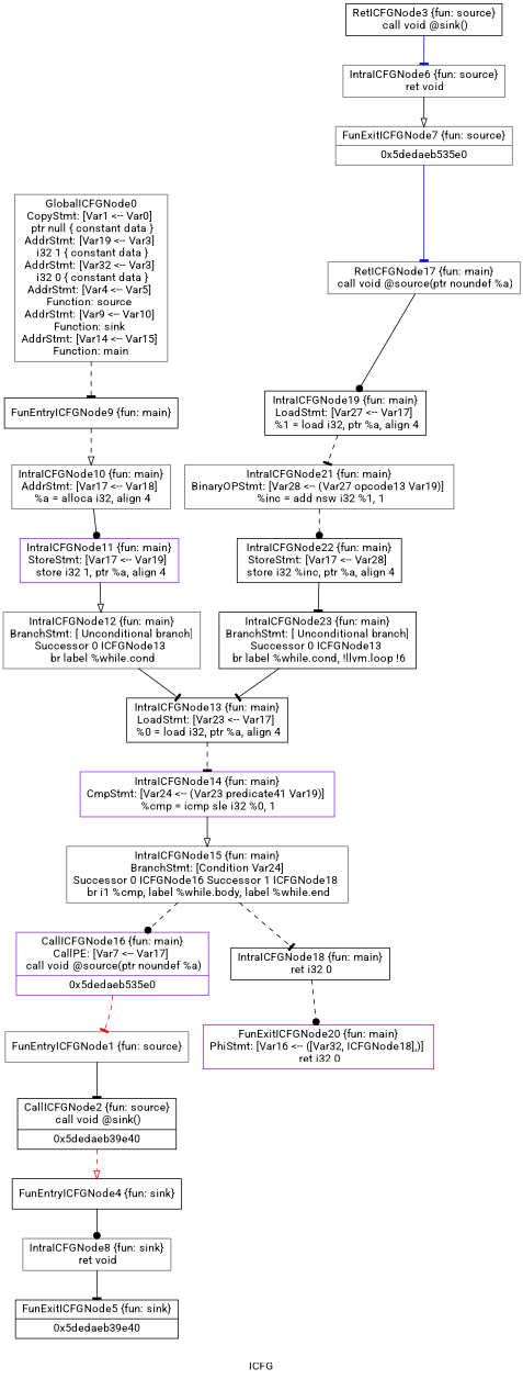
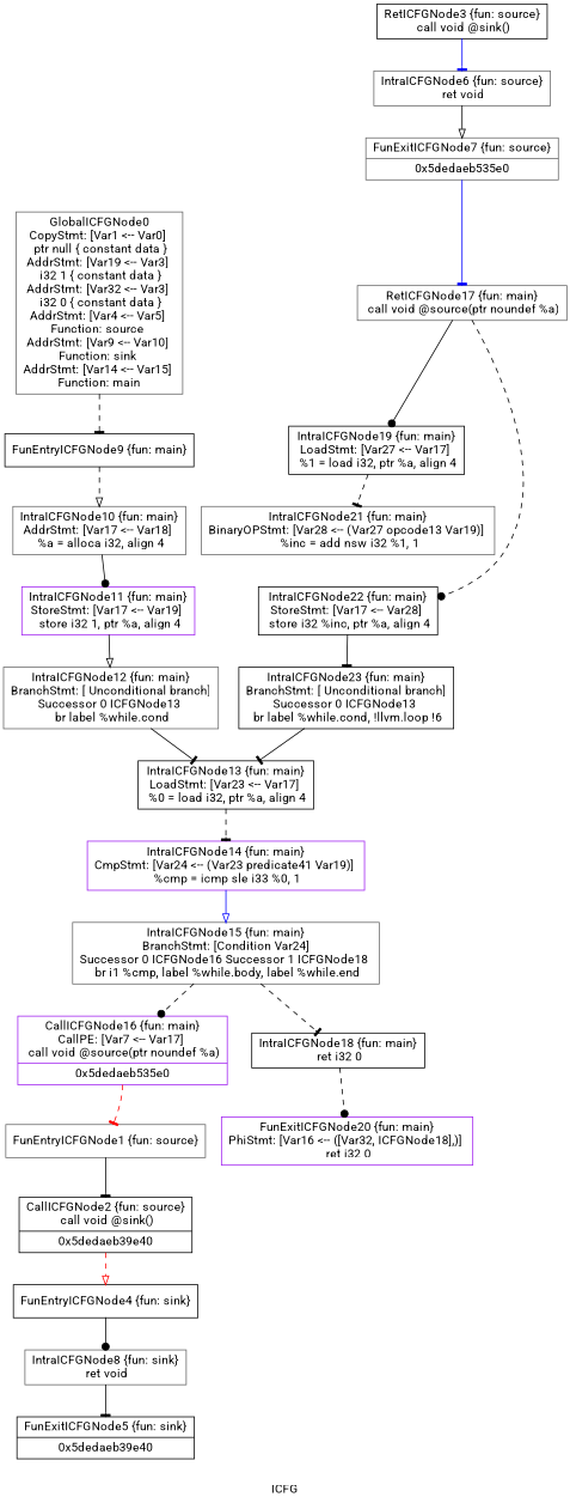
  digraph {
    fontname=Roboto
    label=ICFG
    node [color=gray40 fontname=Roboto shape=record]
    edge [arrowhead=tee fontname=Roboto style=solid]
    n1 [label="{GlobalICFGNode0\nCopyStmt: [Var1 \<-- Var0]  \n ptr null \{ constant data \}\nAddrStmt: [Var19 \<-- Var3]  \n i32 1 \{ constant data \}\nAddrStmt: [Var32 \<-- Var3]  \n i32 0 \{ constant data \}\nAddrStmt: [Var4 \<-- Var5]  \nFunction: source \nAddrStmt: [Var9 \<-- Var10]  \nFunction: sink \nAddrStmt: [Var14 \<-- Var15]  \nFunction: main }"]
    n2 [color=black label="{FunEntryICFGNode9 \{fun: main\}}"]
    n3 [label="{IntraICFGNode10 \{fun: main\}\nAddrStmt: [Var17 \<-- Var18]  \n   %a = alloca i32, align 4 }"]
    n4 [color=purple label="{IntraICFGNode11 \{fun: main\}\nStoreStmt: [Var17 \<-- Var19]  \n   store i32 1, ptr %a, align 4 }"]
    n5 [label="{FunEntryICFGNode1 \{fun: source\}}"]
    n6 [color=black label="{CallICFGNode2 \{fun: source\}\n   call void @sink() |{<s0>0x5dedaeb39e40}}"]
    n7 [color=black label="{FunEntryICFGNode4 \{fun: sink\}}"]
    n8 [label="{IntraICFGNode8 \{fun: sink\}\n   ret void }"]
    n9 [color=black label="{FunExitICFGNode5 \{fun: sink\}|{<s0>0x5dedaeb39e40}}"]
    n10 [color=black label="{RetICFGNode3 \{fun: source\}\n   call void @sink() }"]
    n11 [label="{IntraICFGNode6 \{fun: source\}\n   ret void }"]
    n12 [label="{FunExitICFGNode7 \{fun: source\}|{<s0>0x5dedaeb535e0}}"]
    n13 [label="{RetICFGNode17 \{fun: main\}\n   call void @source(ptr noundef %a) }"]
    n14 [color=black label="{IntraICFGNode19 \{fun: main\}\nLoadStmt: [Var27 \<-- Var17]  \n   %1 = load i32, ptr %a, align 4 }"]
    n15 [label="{IntraICFGNode21 \{fun: main\}\nBinaryOPStmt: [Var28 \<-- (Var27 opcode13 Var19)]  \n   %inc = add nsw i32 %1, 1 }"]
    n16 [label="{IntraICFGNode12 \{fun: main\}\nBranchStmt: [ Unconditional branch]\nSuccessor 0 ICFGNode13   \n   br label %while.cond }"]
    n17 [color=black label="{IntraICFGNode13 \{fun: main\}\nLoadStmt: [Var23 \<-- Var17]  \n   %0 = load i32, ptr %a, align 4 }"]
-   n18 [color=purple label="{IntraICFGNode14 \{fun: main\}\nCmpStmt: [Var24 \<-- (Var23 predicate41 Var19)]  \n   %cmp = icmp sle i32 %0, 1 }"]
+   n18 [color=purple label="{IntraICFGNode14 \{fun: main\}\nCmpStmt: [Var24 \<-- (Var23 predicate41 Var19)]  \n   %cmp = icmp sle i33 %0, 1 }"]
    n19 [label="{IntraICFGNode15 \{fun: main\}\nBranchStmt: [Condition Var24]\nSuccessor 0 ICFGNode16   Successor 1 ICFGNode18   \n   br i1 %cmp, label %while.body, label %while.end }"]
    n20 [color=purple label="{CallICFGNode16 \{fun: main\}\nCallPE: [Var7 \<-- Var17]  \n   call void @source(ptr noundef %a) |{<s0>0x5dedaeb535e0}}"]
    n21 [color=black label="{IntraICFGNode18 \{fun: main\}\n   ret i32 0 }"]
    n22 [color=purple label="{FunExitICFGNode20 \{fun: main\}\nPhiStmt: [Var16 \<-- ([Var32, ICFGNode18],)]  \n   ret i32 0 }"]
    n23 [color=black label="{IntraICFGNode22 \{fun: main\}\nStoreStmt: [Var17 \<-- Var28]  \n   store i32 %inc, ptr %a, align 4 }"]
    n24 [color=black label="{IntraICFGNode23 \{fun: main\}\nBranchStmt: [ Unconditional branch]\nSuccessor 0 ICFGNode13   \n   br label %while.cond, !llvm.loop !6 }"]
    n1 -> n2 [style=dashed]
    n2 -> n3 [arrowhead=onormal style=dashed]
    n3 -> n4 [arrowhead=dot]
    n4 -> n16 [arrowhead=onormal]
    n5 -> n6
    n6 -> n7 [arrowhead=onormal color=red style=dashed tailport=s0]
    n7 -> n8 [arrowhead=dot]
    n8 -> n9
    n10 -> n11 [color=blue]
    n11 -> n12 [arrowhead=onormal]
    n12 -> n13 [color=blue tailport=s0]
    n13 -> n14 [arrowhead=dot]
    n14 -> n15 [style=dashed]
-   n15 -> n23 [arrowhead=dot style=dashed]
+   n13 -> n23 [arrowhead=dot style=dashed]
    n16 -> n17
    n17 -> n18 [style=dashed]
-   n18 -> n19 [arrowhead=onormal]
+   n18 -> n19 [arrowhead=onormal color=blue]
    n19 -> n20 [arrowhead=dot style=dashed]
    n19 -> n21 [style=dashed]
    n20 -> n5 [color=red style=dashed tailport=s0]
    n21 -> n22 [arrowhead=dot style=dashed]
    n23 -> n24
    n24 -> n17
  }
